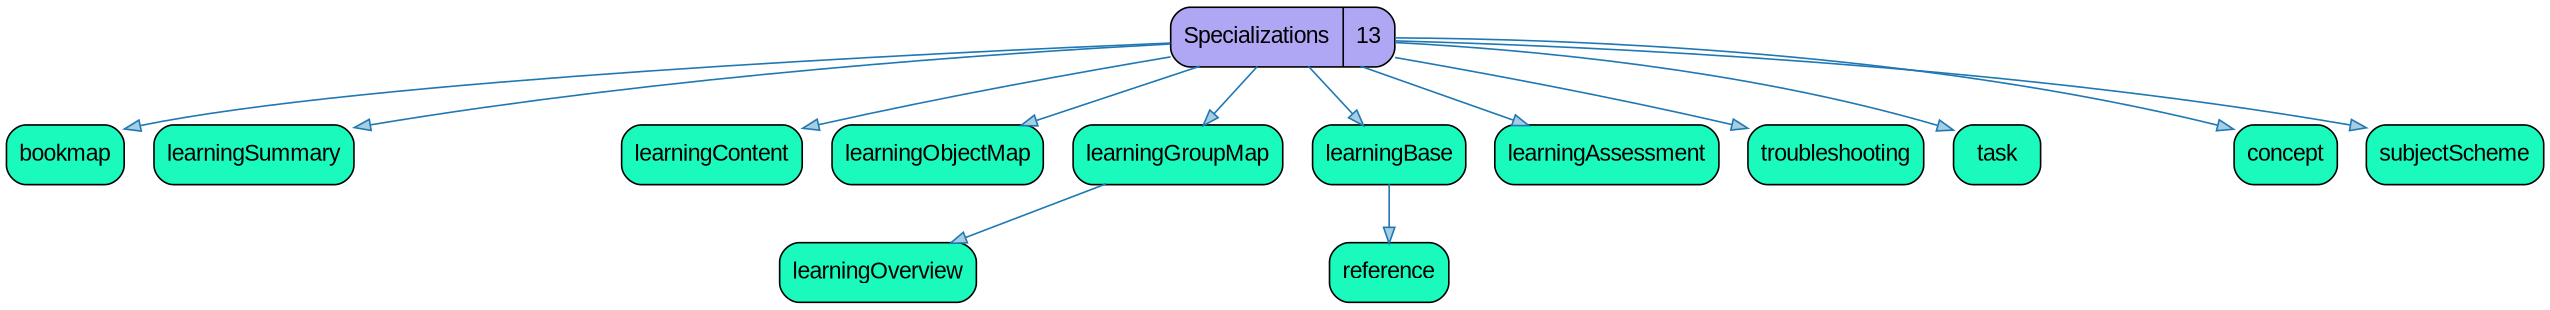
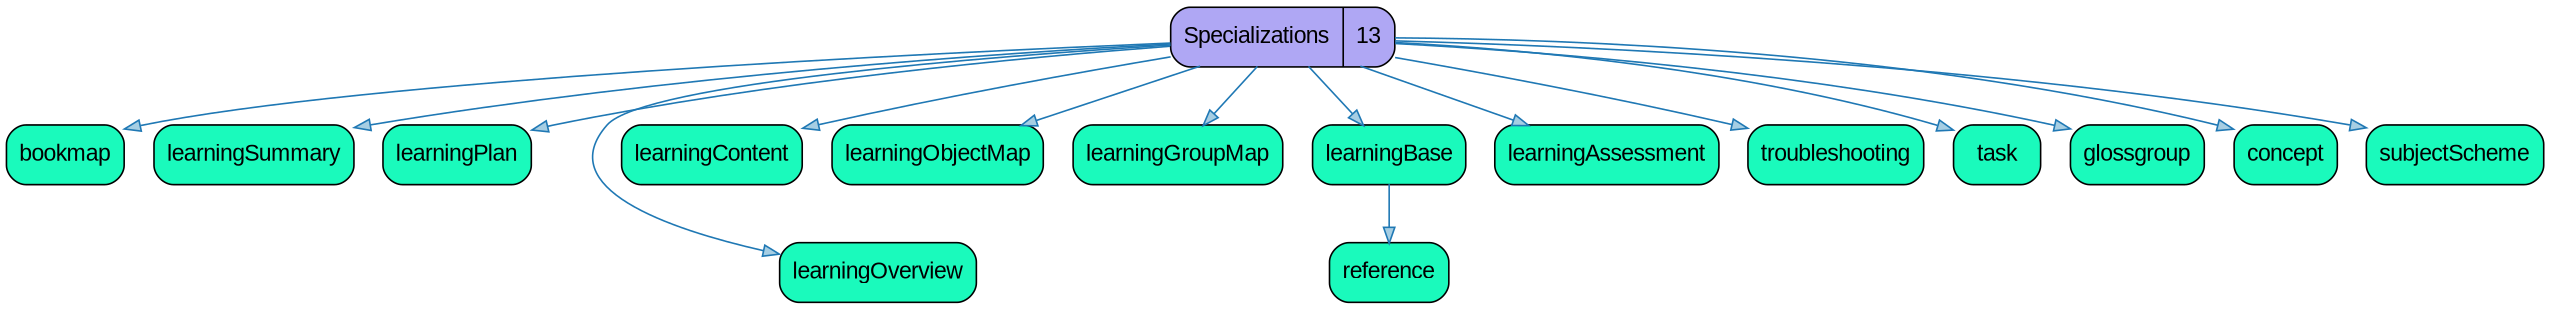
  strict digraph {
    node [fillcolor="#1AFABC" fontname=Arial shape=Mrecord style=filled]
    edge [color="#1f78b4" fillcolor="#a6cee3"]
    n1 [fillcolor="#AFA7F4" label="Specializations | 13"]
    n2 [label=bookmap]
    n3 [label=learningSummary]
+   n4 [label=learningPlan]
    n5 [label=learningOverview]
    n6 [label=learningContent]
    n7 [label=learningObjectMap]
    n8 [label=learningBase]
    n9 [label=learningGroupMap]
    n10 [label=learningAssessment]
    n11 [label=troubleshooting]
    n12 [label=task]
+   n13 [label=glossgroup]
    n14 [label=concept]
    n15 [label=subjectScheme]
    n16 [label=reference]
    n1 -> n2
    n1 -> n3
-   n9 -> n5
+   n1 -> n4
+   n1 -> n5
    n1 -> n6
    n1 -> n7
    n1 -> n8
    n1 -> n9
    n1 -> n10
    n1 -> n11
    n1 -> n12
+   n1 -> n13
    n1 -> n14
    n1 -> n15
    n8 -> n16
  }
